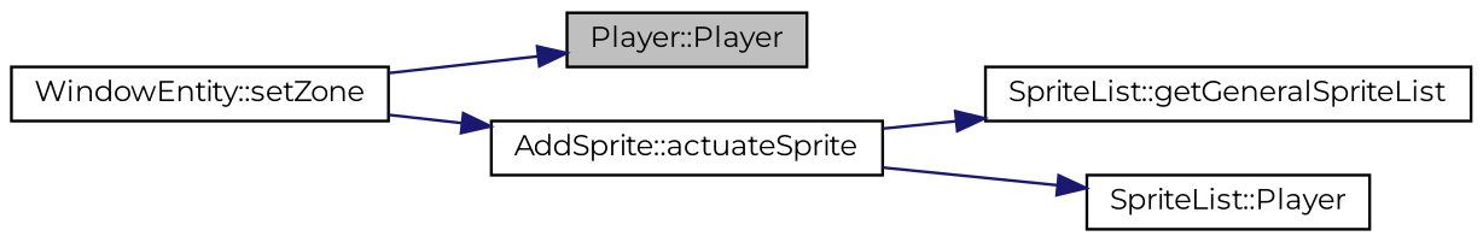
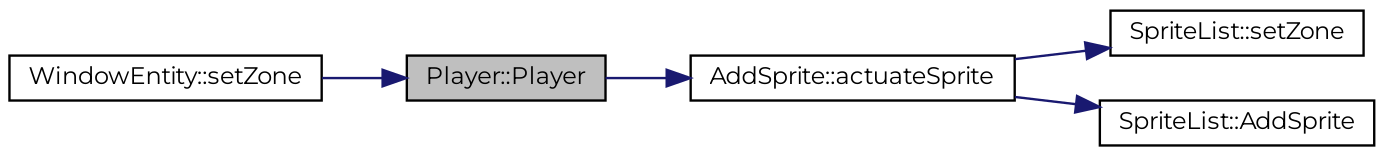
  digraph {
    fontname=Montserrat
    rankdir=LR
    node [color=black fillcolor=white fontname=Montserrat fontsize=10 shape=record style=filled]
    edge [color=midnightblue fontname=Montserrat fontsize=10 labelfontname=Helvetica labelfontsize=10 style=solid]
    n1 [fillcolor=grey75 fontcolor=black height=0.2 label="Player::Player" width=0.4]
    n2 [height=0.2 label="WindowEntity::setZone" width=0.4]
    n3 [height=0.2 label="AddSprite::actuateSprite" width=0.4]
-   n4 [height=0.2 label="SpriteList::getGeneralSpriteList" width=0.4]
-   n5 [height=0.2 label="SpriteList::Player" width=0.4]
+   n4 [height=0.2 label="SpriteList::setZone" width=0.4]
+   n5 [height=0.2 label="SpriteList::AddSprite" width=0.4]
    n2 -> n1
-   n2 -> n3
+   n1 -> n3
    n3 -> n4
    n3 -> n5
  }
